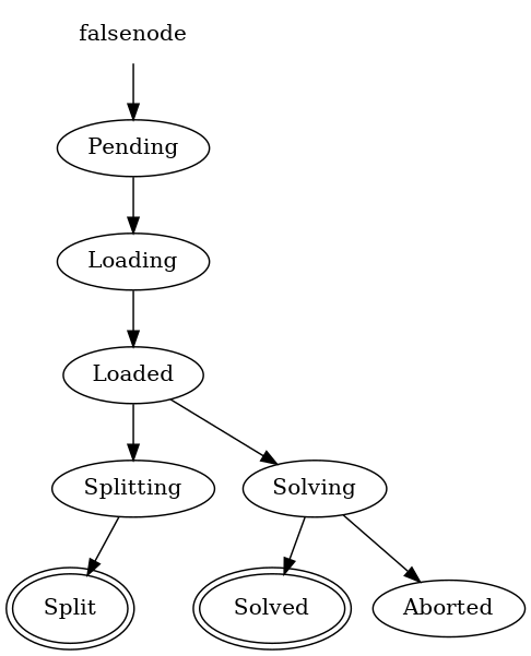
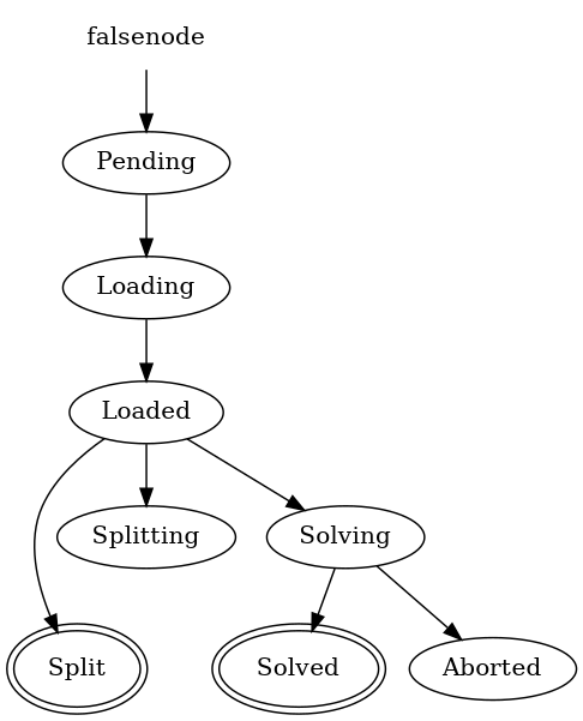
  digraph {
    fontname="DejaVu Serif"
    node [fontname="DejaVu Serif"]
    edge [fontname="DejaVu Serif"]
    Solved [peripheries=2]
    Split [peripheries=2]
    Pending
    Loading
    Loaded
    Solving
    Splitting
    Aborted
    falsenode [shape=none]
    Pending -> Loading
    Loading -> Loaded
    Loaded -> Solving
    Loaded -> Splitting
    Solving -> Solved
    Solving -> Aborted
-   Splitting -> Split
+   Loaded -> Split
    falsenode -> Pending
  }
